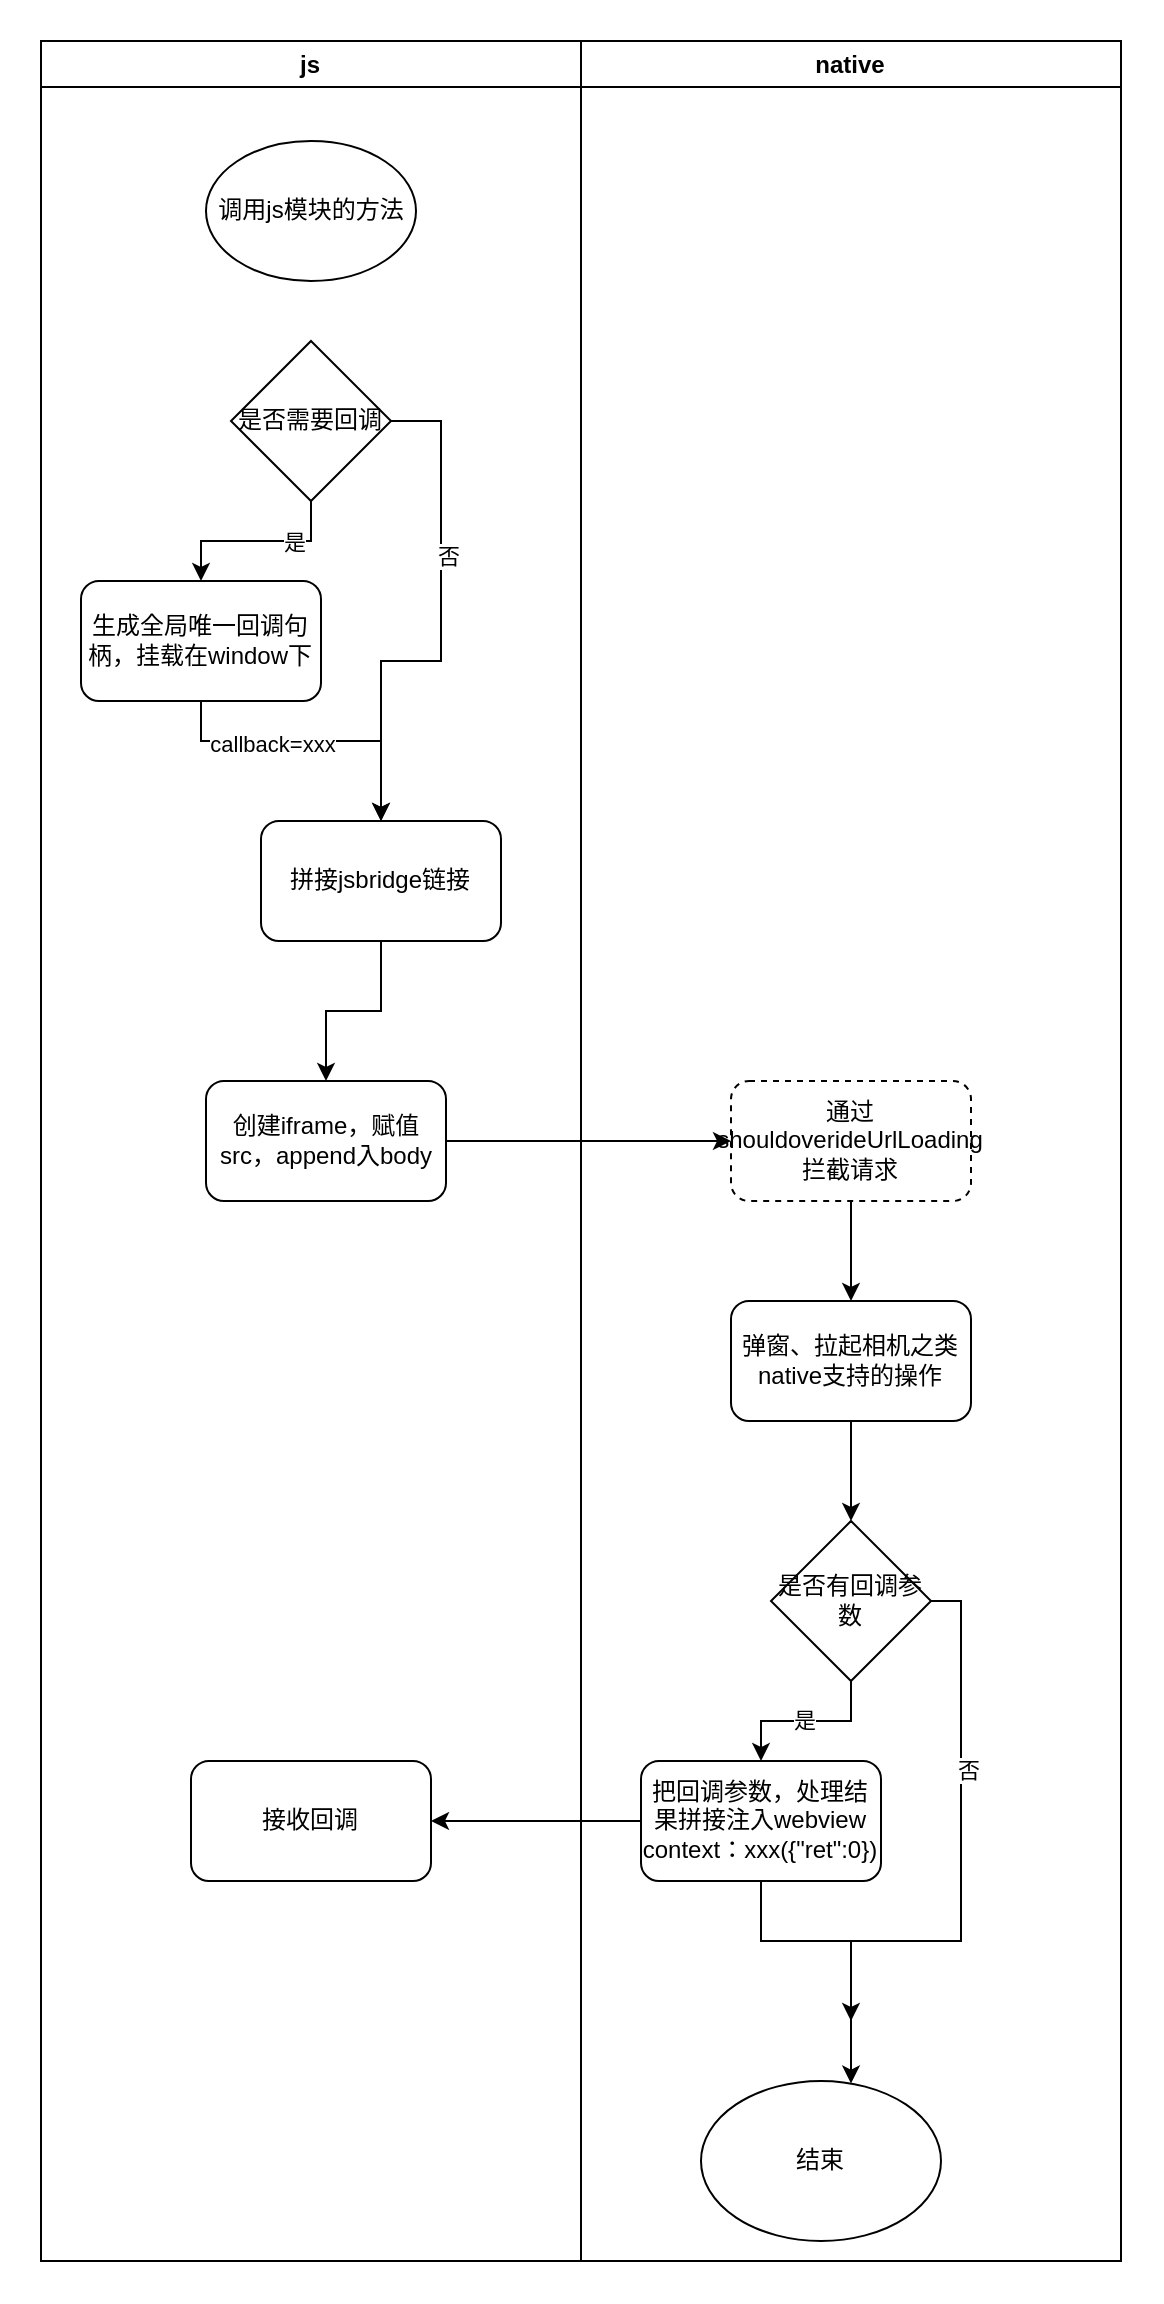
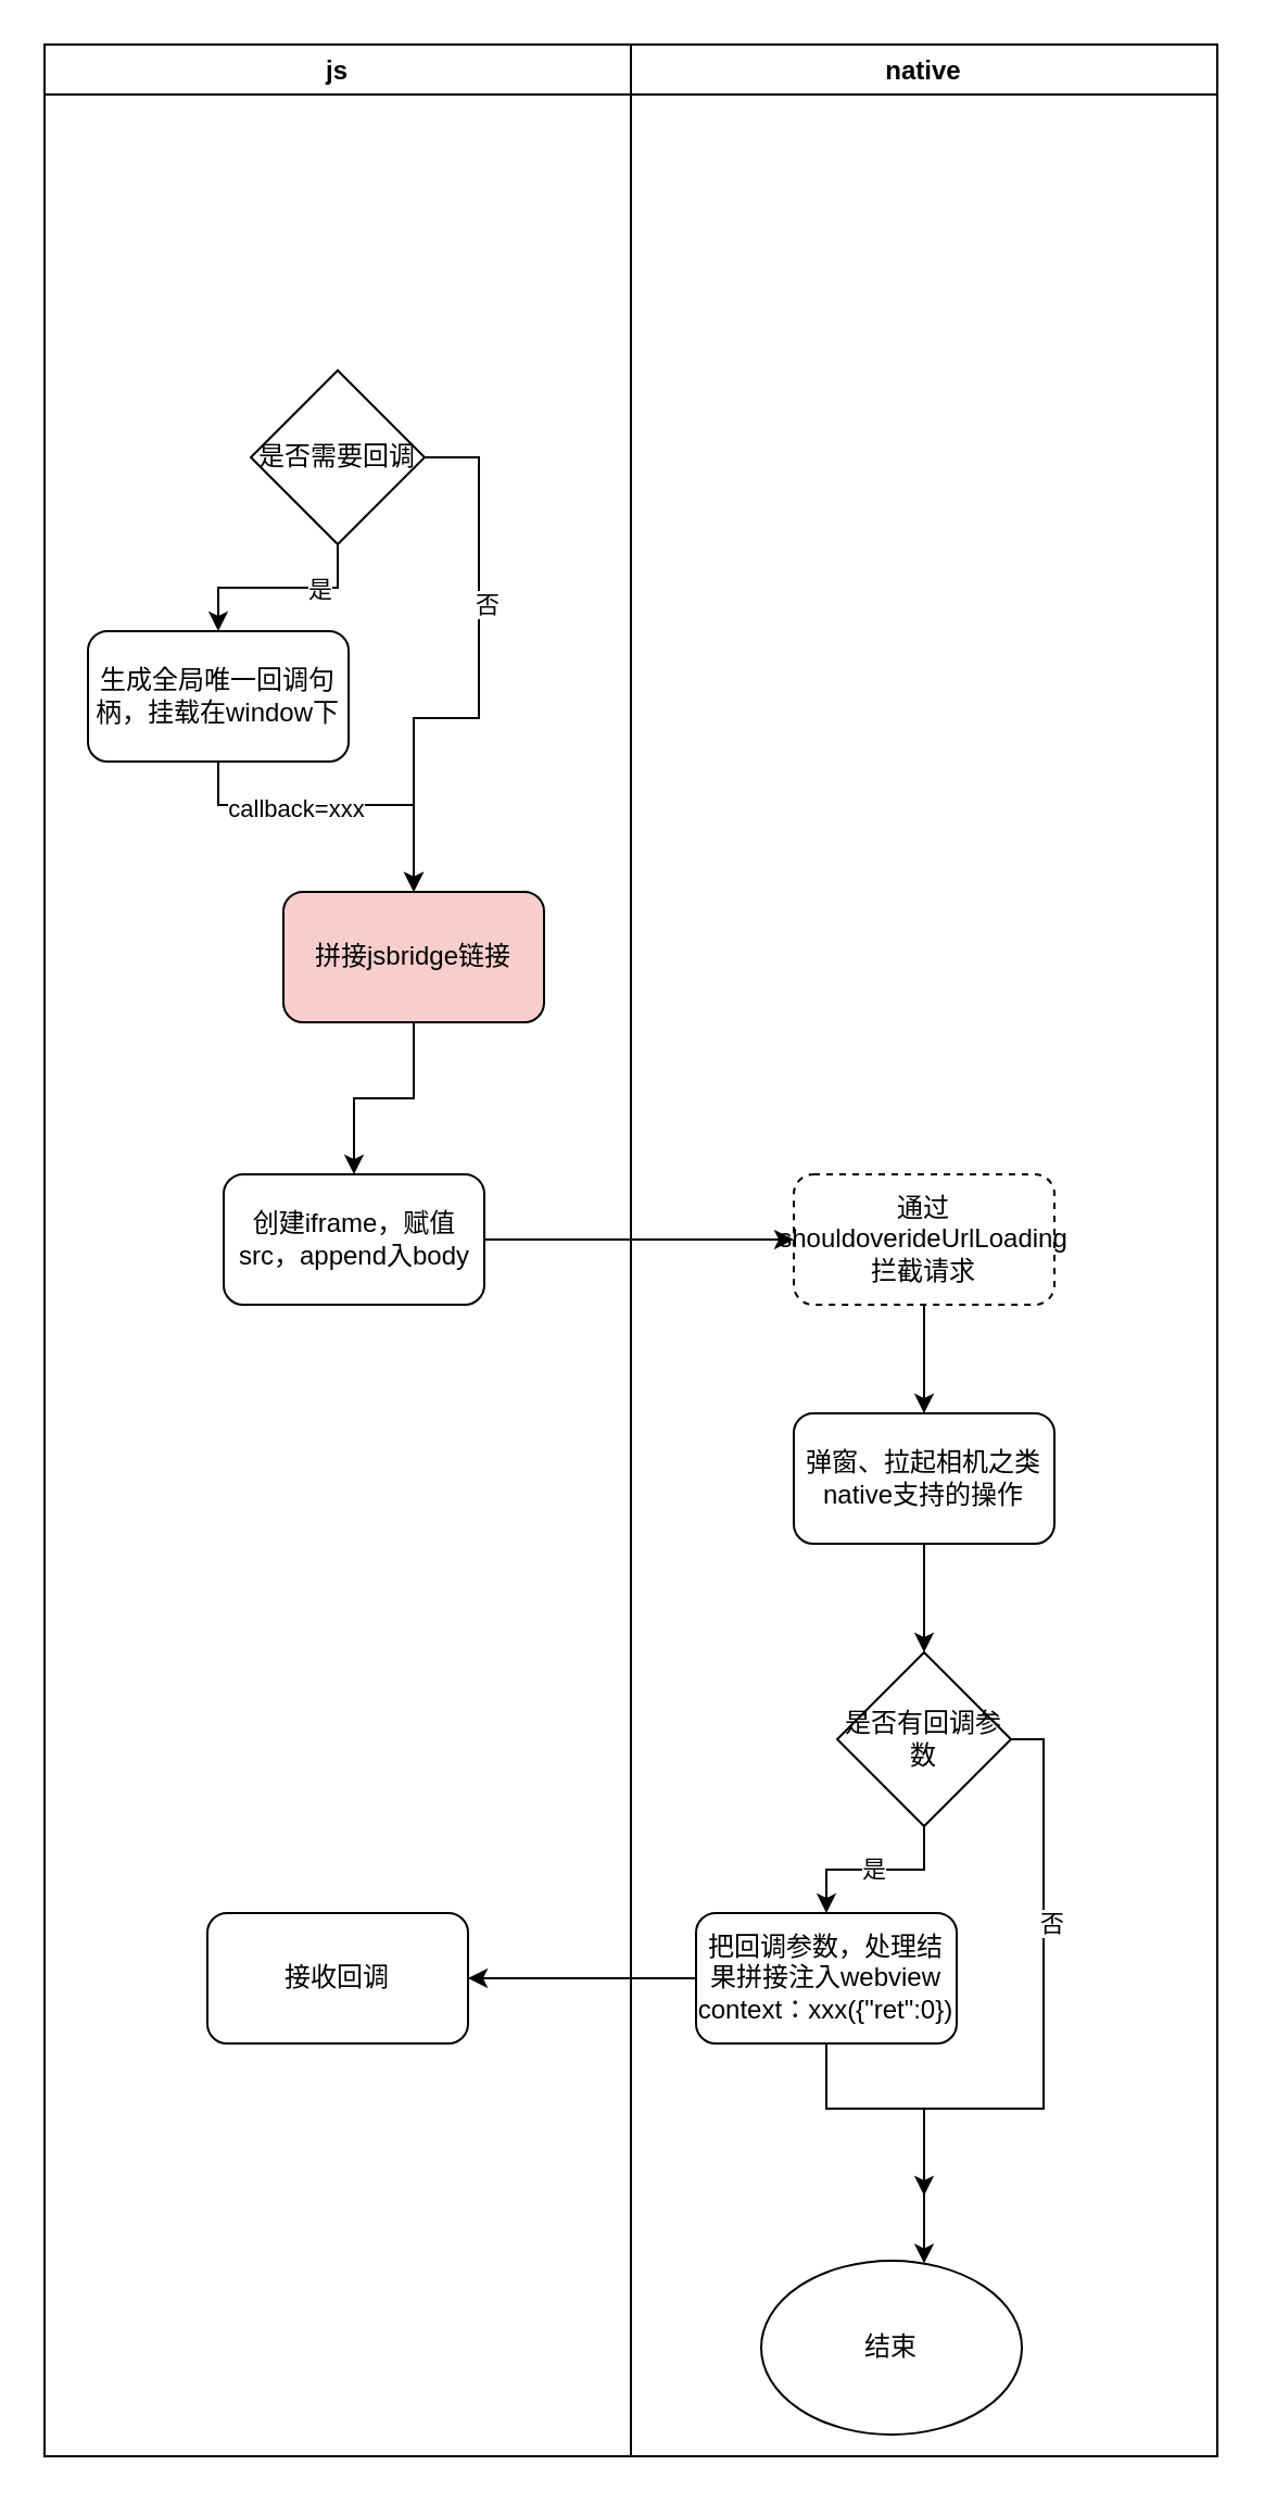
  <mxCell id="0" />
  <mxCell id="1" parent="0" />
  <mxCell id="2" value="js" style="swimlane;" vertex="1" parent="1"><mxGeometry x="20" y="20" width="270" height="1110" as="geometry" /></mxCell>
- <mxCell id="3" value="调用js模块的方法" style="ellipse;whiteSpace=wrap;html=1;" vertex="1" parent="2"><mxGeometry x="82.5" y="50" width="105" height="70" as="geometry" /></mxCell>
  <mxCell id="4" style="edgeStyle=orthogonalEdgeStyle;rounded=0;orthogonalLoop=1;jettySize=auto;html=1;" edge="1" parent="2" source="5" target="12"><mxGeometry relative="1" as="geometry" /></mxCell>
- <mxCell id="5" value="拼接jsbridge链接" style="rounded=1;whiteSpace=wrap;html=1;" vertex="1" parent="2"><mxGeometry x="110" y="390" width="120" height="60" as="geometry" /></mxCell>
+ <mxCell id="5" value="拼接jsbridge链接" style="rounded=1;whiteSpace=wrap;html=1;fillColor=#f8cecc;" vertex="1" parent="2"><mxGeometry x="110" y="390" width="120" height="60" as="geometry" /></mxCell>
  <mxCell id="6" style="edgeStyle=orthogonalEdgeStyle;rounded=0;orthogonalLoop=1;jettySize=auto;html=1;" edge="1" parent="2" source="8" target="11"><mxGeometry relative="1" as="geometry" /></mxCell>
  <mxCell id="7" value="是" style="edgeLabel;html=1;align=center;verticalAlign=middle;resizable=0;points=[];" vertex="1" connectable="0" parent="6"><mxGeometry x="-0.579" y="-9" relative="1" as="geometry"><mxPoint x="-9" y="9" as="offset" /></mxGeometry></mxCell>
  <mxCell id="8" value="是否需要回调" style="rhombus;whiteSpace=wrap;html=1;" vertex="1" parent="2"><mxGeometry x="95" y="150" width="80" height="80" as="geometry" /></mxCell>
  <mxCell id="9" style="edgeStyle=orthogonalEdgeStyle;rounded=0;orthogonalLoop=1;jettySize=auto;html=1;" edge="1" parent="2" source="11"><mxGeometry relative="1" as="geometry"><mxPoint x="170" y="390" as="targetPoint" /><Array as="points"><mxPoint x="80" y="350" /><mxPoint x="170" y="350" /></Array></mxGeometry></mxCell>
  <mxCell id="10" value="callback=xxx" style="edgeLabel;html=1;align=center;verticalAlign=middle;resizable=0;points=[];" vertex="1" connectable="0" parent="9"><mxGeometry x="-0.267" y="-1" relative="1" as="geometry"><mxPoint as="offset" /></mxGeometry></mxCell>
  <mxCell id="11" value="生成全局唯一回调句柄，挂载在window下" style="rounded=1;whiteSpace=wrap;html=1;" vertex="1" parent="2"><mxGeometry x="20" y="270" width="120" height="60" as="geometry" /></mxCell>
  <mxCell id="12" value="创建iframe，赋值src，append入body" style="rounded=1;whiteSpace=wrap;html=1;" vertex="1" parent="2"><mxGeometry x="82.5" y="520" width="120" height="60" as="geometry" /></mxCell>
  <mxCell id="13" value="接收回调" style="rounded=1;whiteSpace=wrap;html=1;" vertex="1" parent="2"><mxGeometry x="75" y="860" width="120" height="60" as="geometry" /></mxCell>
  <mxCell id="14" value="native" style="swimlane;startSize=23;" vertex="1" parent="1"><mxGeometry x="290" y="20" width="270" height="1110" as="geometry" /></mxCell>
  <mxCell id="15" style="edgeStyle=orthogonalEdgeStyle;rounded=0;orthogonalLoop=1;jettySize=auto;html=1;" edge="1" parent="14" source="16" target="18"><mxGeometry relative="1" as="geometry" /></mxCell>
  <mxCell id="16" value="通过shouldoverideUrlLoading拦截请求" style="rounded=1;whiteSpace=wrap;html=1;dashed=1;" vertex="1" parent="14"><mxGeometry x="75" y="520" width="120" height="60" as="geometry" /></mxCell>
  <mxCell id="17" style="edgeStyle=orthogonalEdgeStyle;rounded=0;orthogonalLoop=1;jettySize=auto;html=1;" edge="1" parent="14" source="18" target="22"><mxGeometry relative="1" as="geometry" /></mxCell>
  <mxCell id="18" value="弹窗、拉起相机之类native支持的操作" style="rounded=1;whiteSpace=wrap;html=1;" vertex="1" parent="14"><mxGeometry x="75" y="630" width="120" height="60" as="geometry" /></mxCell>
  <mxCell id="19" value="是" style="edgeStyle=orthogonalEdgeStyle;rounded=0;orthogonalLoop=1;jettySize=auto;html=1;" edge="1" parent="14" source="22" target="24"><mxGeometry relative="1" as="geometry" /></mxCell>
  <mxCell id="20" style="edgeStyle=orthogonalEdgeStyle;rounded=0;orthogonalLoop=1;jettySize=auto;html=1;" edge="1" parent="14" source="22"><mxGeometry relative="1" as="geometry"><mxPoint x="135" y="990" as="targetPoint" /><Array as="points"><mxPoint x="190" y="780" /><mxPoint x="190" y="950" /><mxPoint x="135" y="950" /></Array></mxGeometry></mxCell>
  <mxCell id="21" value="否" style="edgeLabel;html=1;align=center;verticalAlign=middle;resizable=0;points=[];" vertex="1" connectable="0" parent="20"><mxGeometry x="-0.293" y="3" relative="1" as="geometry"><mxPoint as="offset" /></mxGeometry></mxCell>
  <mxCell id="22" value="是否有回调参数" style="rhombus;whiteSpace=wrap;html=1;" vertex="1" parent="14"><mxGeometry x="95" y="740" width="80" height="80" as="geometry" /></mxCell>
  <mxCell id="23" style="edgeStyle=orthogonalEdgeStyle;rounded=0;orthogonalLoop=1;jettySize=auto;html=1;" edge="1" parent="14" source="24" target="25"><mxGeometry relative="1" as="geometry"><Array as="points"><mxPoint x="90" y="950" /><mxPoint x="135" y="950" /></Array></mxGeometry></mxCell>
  <mxCell id="24" value="把回调参数，处理结果拼接注入webview context：xxx({&quot;ret&quot;:0})" style="rounded=1;whiteSpace=wrap;html=1;" vertex="1" parent="14"><mxGeometry x="30" y="860" width="120" height="60" as="geometry" /></mxCell>
  <mxCell id="25" value="结束" style="ellipse;whiteSpace=wrap;html=1;" vertex="1" parent="14"><mxGeometry x="60" y="1020" width="120" height="80" as="geometry" /></mxCell>
  <mxCell id="26" style="edgeStyle=orthogonalEdgeStyle;rounded=0;orthogonalLoop=1;jettySize=auto;html=1;" edge="1" parent="1" source="8"><mxGeometry relative="1" as="geometry"><mxPoint x="190" y="410" as="targetPoint" /><Array as="points"><mxPoint x="220" y="210" /><mxPoint x="220" y="330" /><mxPoint x="190" y="330" /></Array></mxGeometry></mxCell>
  <mxCell id="27" value="否" style="edgeLabel;html=1;align=center;verticalAlign=middle;resizable=0;points=[];" vertex="1" connectable="0" parent="26"><mxGeometry x="-0.278" y="3" relative="1" as="geometry"><mxPoint as="offset" /></mxGeometry></mxCell>
  <mxCell id="28" style="edgeStyle=orthogonalEdgeStyle;rounded=0;orthogonalLoop=1;jettySize=auto;html=1;entryX=1;entryY=0.5;entryDx=0;entryDy=0;" edge="1" parent="1" source="24" target="13"><mxGeometry relative="1" as="geometry" /></mxCell>
  <mxCell id="29" style="edgeStyle=orthogonalEdgeStyle;rounded=0;orthogonalLoop=1;jettySize=auto;html=1;" edge="1" parent="1" source="12" target="16"><mxGeometry relative="1" as="geometry" /></mxCell>
